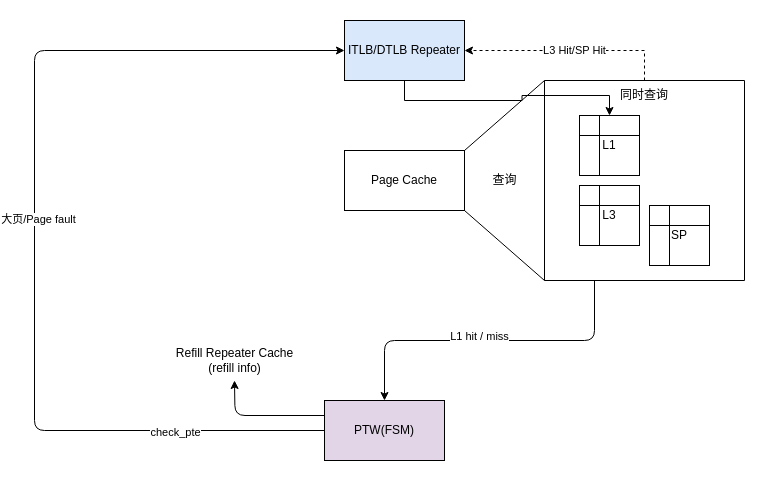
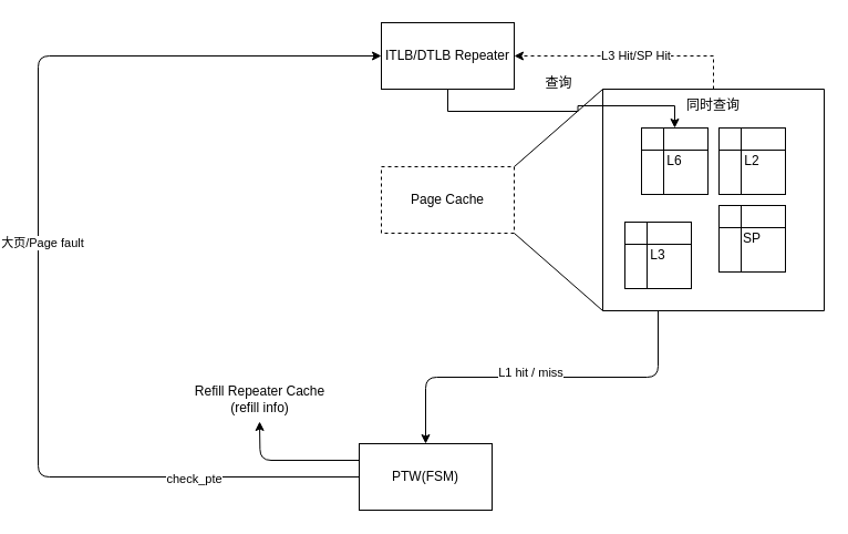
  <mxCell id="0" />
  <mxCell id="1" parent="0" />
  <mxCell id="2" style="edgeStyle=orthogonalEdgeStyle;rounded=0;orthogonalLoop=1;jettySize=auto;html=1;exitX=0.5;exitY=1;exitDx=0;exitDy=0;" edge="1" parent="1" source="3" target="10"><mxGeometry relative="1" as="geometry" /></mxCell>
- <mxCell id="3" value="ITLB/DTLB Repeater" style="rounded=0;whiteSpace=wrap;html=1;fillColor=#dae8fc;" vertex="1" parent="1"><mxGeometry x="330" y="20" width="120" height="60" as="geometry" /></mxCell>
- <mxCell id="4" value="Page Cache" style="rounded=0;whiteSpace=wrap;html=1;" vertex="1" parent="1"><mxGeometry x="330" y="150" width="120" height="60" as="geometry" /></mxCell>
+ <mxCell id="3" value="ITLB/DTLB Repeater" style="rounded=0;whiteSpace=wrap;html=1;" vertex="1" parent="1"><mxGeometry x="330" y="20" width="120" height="60" as="geometry" /></mxCell>
+ <mxCell id="4" value="Page Cache" style="rounded=0;whiteSpace=wrap;html=1;dashed=1;" vertex="1" parent="1"><mxGeometry x="330" y="150" width="120" height="60" as="geometry" /></mxCell>
  <mxCell id="5" value="" style="endArrow=none;html=1;rounded=0;exitX=1;exitY=0;exitDx=0;exitDy=0;entryX=0;entryY=0;entryDx=0;entryDy=0;" edge="1" parent="1" source="4" target="9"><mxGeometry width="50" height="50" relative="1" as="geometry"><mxPoint x="490" y="80" as="sourcePoint" /><mxPoint x="540" y="30" as="targetPoint" /></mxGeometry></mxCell>
  <mxCell id="6" value="" style="endArrow=none;html=1;rounded=0;exitX=1;exitY=1;exitDx=0;exitDy=0;entryX=0;entryY=1;entryDx=0;entryDy=0;" edge="1" parent="1" source="4" target="9"><mxGeometry width="50" height="50" relative="1" as="geometry"><mxPoint x="490" y="350" as="sourcePoint" /><mxPoint x="540" y="300" as="targetPoint" /></mxGeometry></mxCell>
  <mxCell id="7" style="edgeStyle=orthogonalEdgeStyle;orthogonalLoop=1;jettySize=auto;html=1;exitX=0.25;exitY=1;exitDx=0;exitDy=0;entryX=0.5;entryY=0;entryDx=0;entryDy=0;" edge="1" parent="1" source="9" target="22"><mxGeometry relative="1" as="geometry"><mxPoint x="370" y="350" as="targetPoint" /></mxGeometry></mxCell>
  <mxCell id="8" value="&lt;div&gt;L1 hit / miss&lt;/div&gt;" style="edgeLabel;html=1;align=center;verticalAlign=middle;resizable=0;points=[];" vertex="1" connectable="0" parent="7"><mxGeometry x="0.023" y="-1" relative="1" as="geometry"><mxPoint x="-7" y="-4" as="offset" /></mxGeometry></mxCell>
  <mxCell id="9" value="" style="swimlane;startSize=0;rounded=0;" vertex="1" parent="1"><mxGeometry x="530" y="80" width="200" height="200" as="geometry"><mxRectangle x="360" y="130" width="50" height="40" as="alternateBounds" /></mxGeometry></mxCell>
- <mxCell id="10" value="L1" style="shape=internalStorage;whiteSpace=wrap;html=1;backgroundOutline=1;rounded=0;" vertex="1" parent="9"><mxGeometry x="35" y="35" width="60" height="60" as="geometry" /></mxCell>
- <mxCell id="12" value="L3" style="shape=internalStorage;whiteSpace=wrap;html=1;backgroundOutline=1;rounded=0;" vertex="1" parent="9"><mxGeometry x="35" y="105" width="60" height="60" as="geometry" /></mxCell>
- <mxCell id="13" value="&lt;div&gt;SP&lt;/div&gt;" style="shape=internalStorage;whiteSpace=wrap;html=1;backgroundOutline=1;rounded=0;" vertex="1" parent="9"><mxGeometry x="105" y="125" width="60" height="60" as="geometry" /></mxCell>
+ <mxCell id="10" value="L6" style="shape=internalStorage;whiteSpace=wrap;html=1;backgroundOutline=1;rounded=0;" vertex="1" parent="9"><mxGeometry x="35" y="35" width="60" height="60" as="geometry" /></mxCell>
+ <mxCell id="11" value="L2" style="shape=internalStorage;whiteSpace=wrap;html=1;backgroundOutline=1;rounded=0;" vertex="1" parent="9"><mxGeometry x="105" y="35" width="60" height="60" as="geometry" /></mxCell>
+ <mxCell id="12" value="L3" style="shape=internalStorage;whiteSpace=wrap;html=1;backgroundOutline=1;rounded=0;" vertex="1" parent="9"><mxGeometry x="20" y="120" width="60" height="60" as="geometry" /></mxCell>
+ <mxCell id="13" value="&lt;div&gt;SP&lt;/div&gt;" style="shape=internalStorage;whiteSpace=wrap;html=1;backgroundOutline=1;rounded=0;" vertex="1" parent="9"><mxGeometry x="105" y="105" width="60" height="60" as="geometry" /></mxCell>
  <mxCell id="14" value="同时查询" style="text;html=1;align=center;verticalAlign=middle;whiteSpace=wrap;rounded=0;" vertex="1" parent="9"><mxGeometry x="70" width="60" height="30" as="geometry" /></mxCell>
  <mxCell id="15" style="edgeStyle=orthogonalEdgeStyle;rounded=0;orthogonalLoop=1;jettySize=auto;html=1;exitX=0.5;exitY=0;exitDx=0;exitDy=0;entryX=1;entryY=0.5;entryDx=0;entryDy=0;dashed=1;" edge="1" parent="1" source="14" target="3"><mxGeometry relative="1" as="geometry" /></mxCell>
  <mxCell id="16" value="&lt;div&gt;L3 Hit/SP Hit&lt;/div&gt;" style="edgeLabel;html=1;align=center;verticalAlign=middle;resizable=0;points=[];rounded=0;" vertex="1" connectable="0" parent="15"><mxGeometry x="-0.038" y="-1" relative="1" as="geometry"><mxPoint as="offset" /></mxGeometry></mxCell>
- <mxCell id="17" value="&lt;div&gt;查询&lt;/div&gt;" style="text;html=1;align=center;verticalAlign=middle;resizable=0;points=[];autosize=1;strokeColor=none;fillColor=none;rounded=0;" vertex="1" parent="1"><mxGeometry x="465" y="165" width="50" height="30" as="geometry" /></mxCell>
+ <mxCell id="17" value="&lt;div&gt;查询&lt;/div&gt;" style="text;html=1;align=center;verticalAlign=middle;resizable=0;points=[];autosize=1;strokeColor=none;fillColor=none;rounded=0;" vertex="1" parent="1"><mxGeometry x="465" y="60" width="50" height="30" as="geometry" /></mxCell>
  <mxCell id="18" style="edgeStyle=orthogonalEdgeStyle;orthogonalLoop=1;jettySize=auto;html=1;exitX=0;exitY=0.5;exitDx=0;exitDy=0;entryX=0;entryY=0.5;entryDx=0;entryDy=0;" edge="1" parent="1"><mxGeometry relative="1" as="geometry"><mxPoint x="330" y="50" as="targetPoint" /><mxPoint x="310" y="430" as="sourcePoint" /><Array as="points"><mxPoint x="20" y="430" /><mxPoint x="20" y="50" /></Array></mxGeometry></mxCell>
  <mxCell id="19" value="check_pte" style="edgeLabel;html=1;align=center;verticalAlign=middle;resizable=0;points=[];" vertex="1" connectable="0" parent="18"><mxGeometry x="-0.694" y="1" relative="1" as="geometry"><mxPoint as="offset" /></mxGeometry></mxCell>
  <mxCell id="20" value="大页/Page fault" style="edgeLabel;html=1;align=center;verticalAlign=middle;resizable=0;points=[];" vertex="1" connectable="0" parent="18"><mxGeometry x="0.024" y="-3" relative="1" as="geometry"><mxPoint as="offset" /></mxGeometry></mxCell>
  <mxCell id="21" style="edgeStyle=orthogonalEdgeStyle;orthogonalLoop=1;jettySize=auto;html=1;exitX=0;exitY=0.25;exitDx=0;exitDy=0;" edge="1" parent="1" source="22"><mxGeometry relative="1" as="geometry"><mxPoint x="220" y="380" as="targetPoint" /></mxGeometry></mxCell>
- <mxCell id="22" value="PTW(FSM)" style="rounded=0;whiteSpace=wrap;html=1;fillColor=#e1d5e7;" vertex="1" parent="1"><mxGeometry x="310" y="400" width="120" height="60" as="geometry" /></mxCell>
+ <mxCell id="22" value="PTW(FSM)" style="rounded=0;whiteSpace=wrap;html=1;" vertex="1" parent="1"><mxGeometry x="310" y="400" width="120" height="60" as="geometry" /></mxCell>
  <mxCell id="23" value="&lt;div&gt;Refill Repeater Cache&lt;/div&gt;&lt;div&gt;(refill info)&lt;/div&gt;" style="text;html=1;align=center;verticalAlign=middle;resizable=0;points=[];autosize=1;strokeColor=none;fillColor=none;" vertex="1" parent="1"><mxGeometry x="160" y="340" width="120" height="40" as="geometry" /></mxCell>
